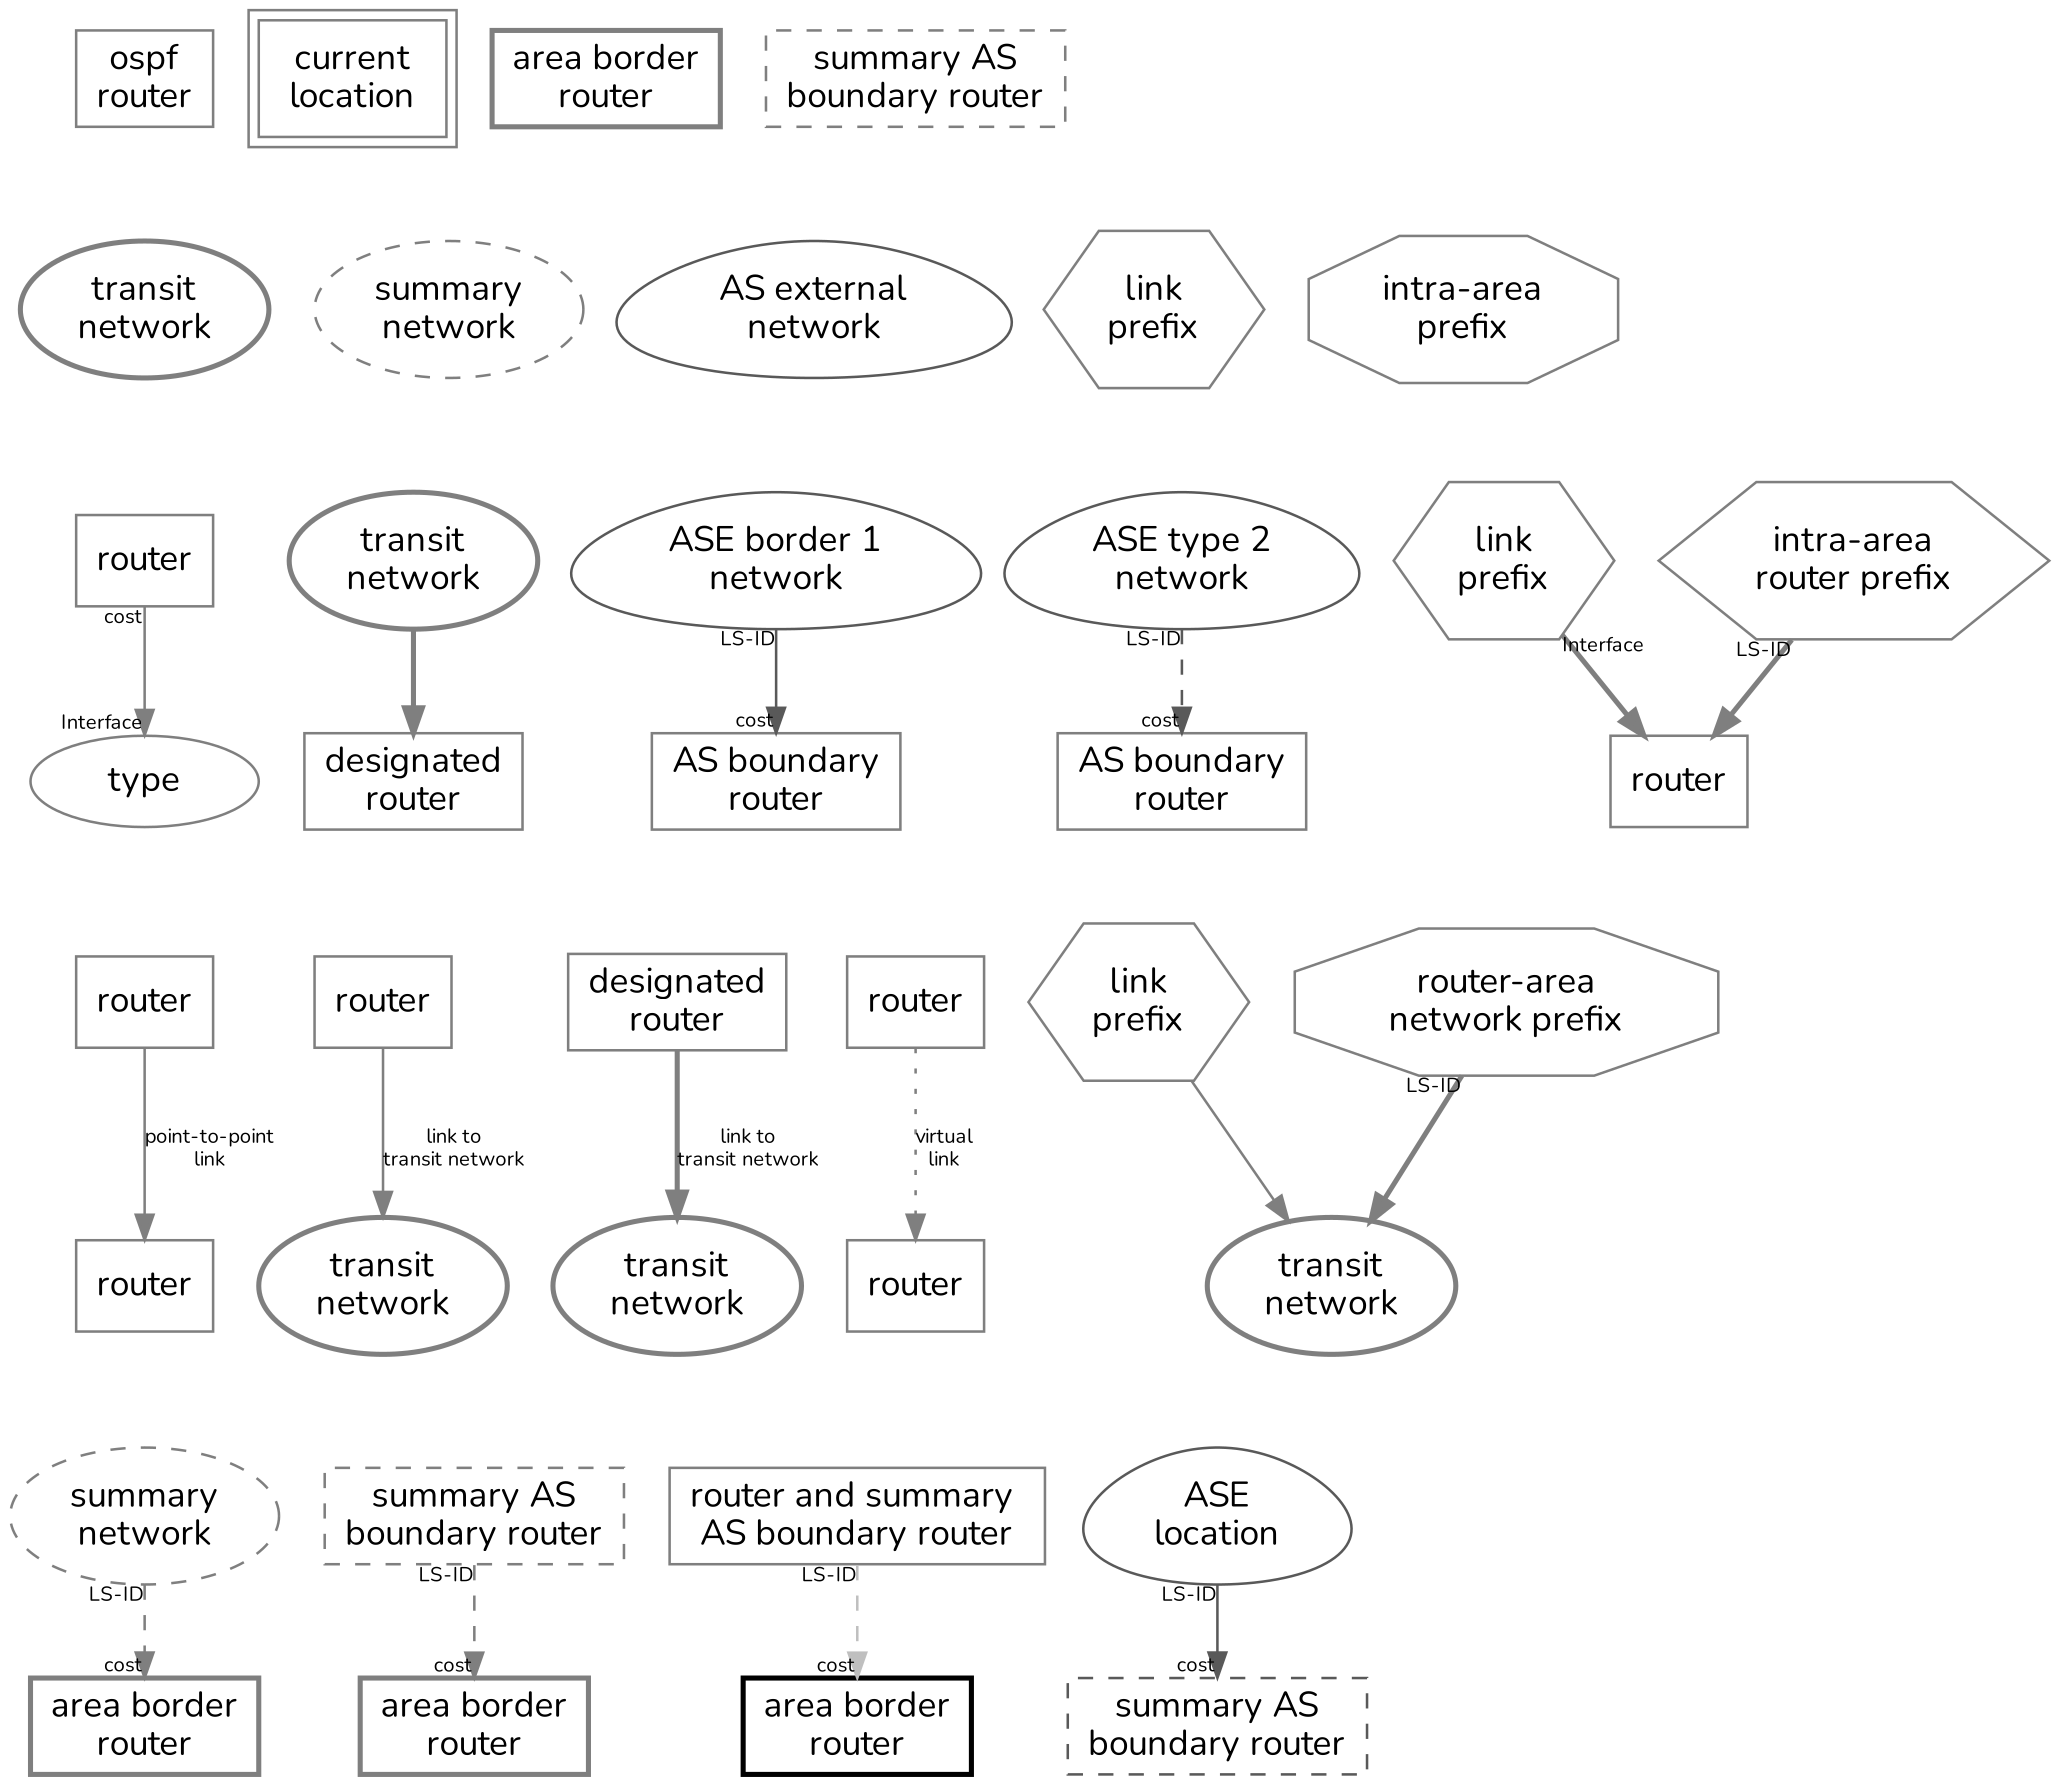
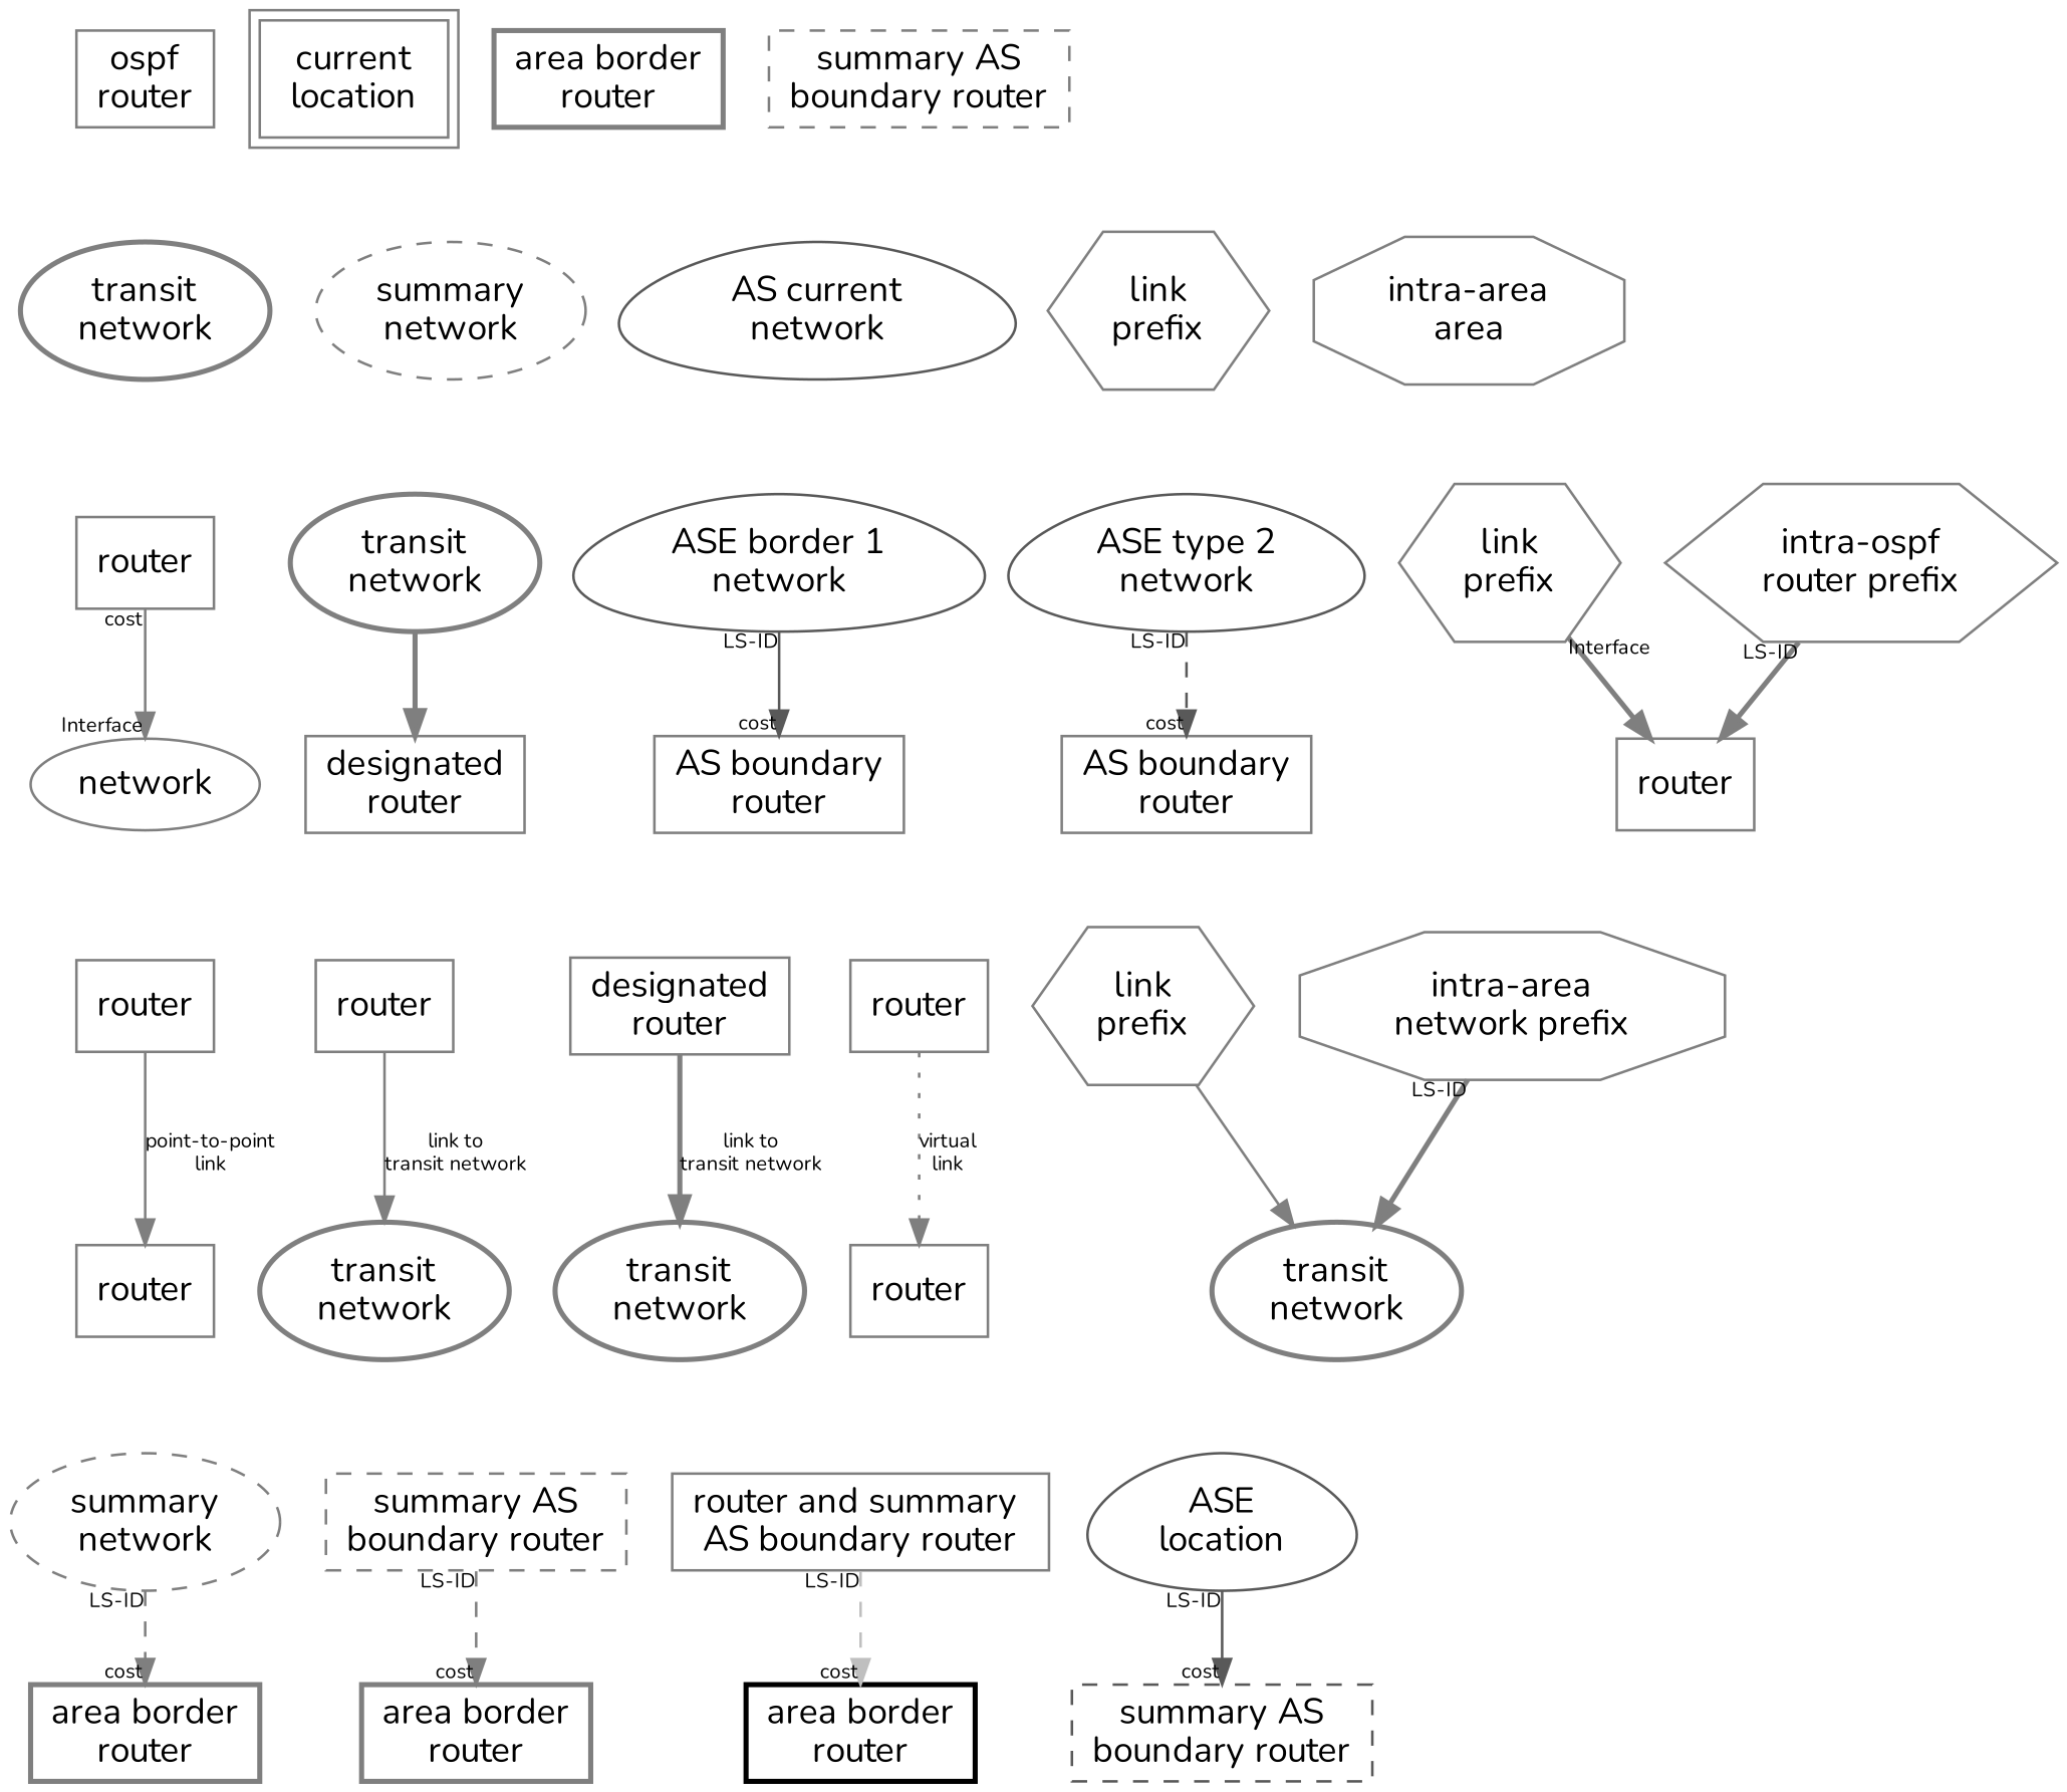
  digraph {
    fontname=Nunito
    node [color=gray50 fontname=Nunito fontsize=14 shape=box style=solid]
    edge [color=gray50 fontname=Nunito fontsize=8 style=solid]
    n1 [label="ospf\nrouter"]
    n2 [label="current\nlocation" peripheries=2]
    n3 [label="area border\nrouter" style=bold]
    n4 [label="summary AS\nboundary router" style=dashed]
    n5 [label="transit\nnetwork" shape=ellipse style=bold]
    n6 [label="summary\nnetwork" shape=ellipse style=dashed]
-   n7 [color=gray35 label="AS external\nnetwork" shape=egg]
+   n7 [color=gray35 label="AS current\nnetwork" shape=egg]
    n8 [label="link\nprefix" shape=hexagon]
-   n9 [label="intra-area\nprefix" shape=octagon]
+   n9 [label="intra-area\narea" shape=octagon]
    n10 [label=router]
    n11 [label="transit\nnetwork" shape=ellipse style=bold]
    n12 [color=gray35 label="ASE border 1\nnetwork" shape=egg]
    n13 [color=gray35 label="ASE type 2\nnetwork" shape=egg]
    n14 [label="link\nprefix" shape=hexagon]
-   n15 [label="intra-area\nrouter prefix" shape=hexagon]
+   n15 [label="intra-ospf\nrouter prefix" shape=hexagon]
    n16 [label=router]
    n17 [label=router]
    n18 [label="designated\nrouter"]
    n19 [label=router]
    n20 [label="link\nprefix" shape=hexagon]
-   n21 [label="router-area\nnetwork prefix" shape=octagon]
+   n21 [label="intra-area\nnetwork prefix" shape=octagon]
    n22 [label="summary\nnetwork" shape=ellipse style=dashed]
    n23 [label="summary AS\nboundary router" style=dashed]
    n24 [label="router and summary \nAS boundary router"]
    n25 [color=gray35 label="ASE\nlocation" shape=egg]
-   n26 [label=type shape=ellipse]
+   n26 [label=network shape=ellipse]
    n27 [label="designated\nrouter"]
    n28 [label="AS boundary\nrouter"]
    n29 [label="AS boundary\nrouter"]
    n30 [label=router]
    n31 [label=router]
    n32 [label="transit\nnetwork" shape=ellipse style=bold]
    n33 [label="transit\nnetwork" shape=ellipse style=bold]
    n34 [label=router]
    n35 [label="transit\nnetwork" shape=ellipse style=bold]
    n36 [label="area border\nrouter" style=bold]
    n37 [label="area border\nrouter" style=bold]
    n38 [color=black label="area border\nrouter" style=bold]
    n39 [color=gray35 label="summary AS\nboundary router" style=dashed]
    subgraph sub_1 {
      rank=same
      n1
      n2
      n3
      n4
    }
    subgraph sub_2 {
      rank=same
      n5
      n6
      n7
      n8
      n9
    }
    subgraph sub_3 {
      rank=same
      n10
      n11
      n12
      n13
      n14
      n15
    }
    subgraph sub_4 {
      rank=same
      n16
      n17
      n18
      n19
      n20
      n21
    }
    subgraph sub_5 {
      rank=same
      n22
      n23
      n24
      n25
    }
    n1 -> n5 [style=invis]
    n5 -> n10 [style=invis]
    n10 -> n26 [headlabel=Interface taillabel=cost]
    n11 -> n27 [style=bold]
    n12 -> n28 [color=gray35 headlabel=cost taillabel="LS-ID"]
    n13 -> n29 [color=gray35 headlabel=cost style=dashed taillabel="LS-ID"]
    n14 -> n30 [style=bold taillabel=Interface]
    n15 -> n30 [style=bold taillabel="LS-ID"]
    n16 -> n31 [label="point-to-point\nlink"]
    n17 -> n32 [label="link to\ntransit network"]
    n18 -> n33 [label="link to\ntransit network" style=bold]
    n19 -> n34 [label="virtual\nlink" style=dotted]
    n20 -> n35
    n21 -> n35 [style=bold taillabel="LS-ID"]
    n22 -> n36 [headlabel=cost style=dashed taillabel="LS-ID"]
    n23 -> n37 [headlabel=cost style=dashed taillabel="LS-ID"]
    n24 -> n38 [color=gray75 headlabel=cost style=dashed taillabel="LS-ID"]
    n25 -> n39 [color=gray35 headlabel=cost taillabel="LS-ID"]
    n26 -> n16 [style=invis]
    n31 -> n22 [style=invis]
  }
